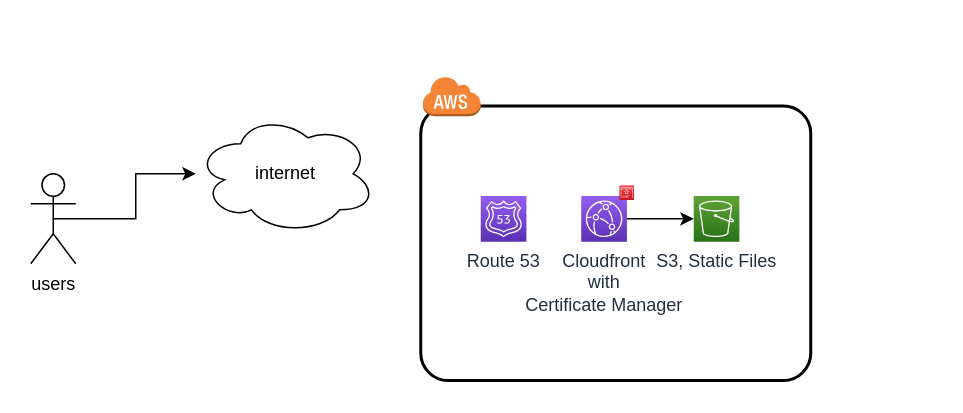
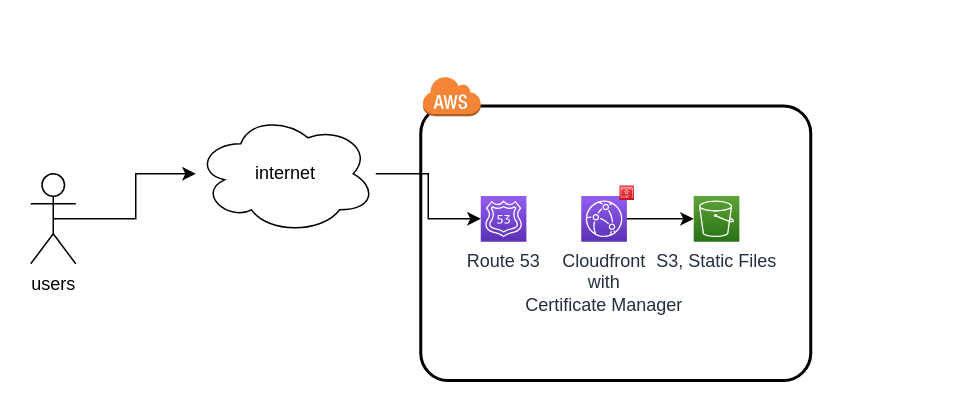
  <mxCell id="0" />
  <mxCell id="1" parent="0" />
  <mxCell id="2" style="edgeStyle=orthogonalEdgeStyle;rounded=0;orthogonalLoop=1;jettySize=auto;html=1;exitX=0.5;exitY=0.5;exitDx=0;exitDy=0;exitPerimeter=0;" edge="1" parent="1" source="3" target="5"><mxGeometry relative="1" as="geometry" /></mxCell>
  <mxCell id="3" value="users&lt;br&gt;" style="shape=umlActor;verticalLabelPosition=bottom;verticalAlign=top;html=1;outlineConnect=0;" vertex="1" parent="1"><mxGeometry x="20" y="115.21" width="30" height="60" as="geometry" /></mxCell>
+ <mxCell id="4" style="edgeStyle=orthogonalEdgeStyle;rounded=0;orthogonalLoop=1;jettySize=auto;html=1;" edge="1" parent="1" source="5" target="14"><mxGeometry relative="1" as="geometry" /></mxCell>
  <mxCell id="5" value="internet" style="ellipse;shape=cloud;whiteSpace=wrap;html=1;" vertex="1" parent="1"><mxGeometry x="130" y="75.21" width="120" height="80" as="geometry" /></mxCell>
  <mxCell id="6" value="" style="group" vertex="1" connectable="0" parent="1"><mxGeometry x="280" y="20" width="340" height="233" as="geometry" /></mxCell>
  <mxCell id="7" value="" style="rounded=1;arcSize=10;dashed=0;fillColor=none;gradientColor=none;strokeWidth=2;" vertex="1" parent="6"><mxGeometry y="50" width="260" height="183" as="geometry" /></mxCell>
  <mxCell id="8" value="" style="dashed=0;html=1;shape=mxgraph.aws3.cloud;fillColor=#F58536;gradientColor=none;dashed=0;" vertex="1" parent="6"><mxGeometry x="1.14" y="30" width="38.857" height="26.799" as="geometry" /></mxCell>
  <mxCell id="9" value="" style="group" vertex="1" connectable="0" parent="6"><mxGeometry x="39.997" y="102.914" width="179.341" height="44.292" as="geometry" /></mxCell>
  <mxCell id="10" value="S3, Static Files&lt;br&gt;" style="sketch=0;points=[[0,0,0],[0.25,0,0],[0.5,0,0],[0.75,0,0],[1,0,0],[0,1,0],[0.25,1,0],[0.5,1,0],[0.75,1,0],[1,1,0],[0,0.25,0],[0,0.5,0],[0,0.75,0],[1,0.25,0],[1,0.5,0],[1,0.75,0]];outlineConnect=0;fontColor=#232F3E;gradientColor=#60A337;gradientDirection=north;fillColor=#277116;strokeColor=#ffffff;dashed=0;verticalLabelPosition=bottom;verticalAlign=top;align=center;html=1;fontSize=12;fontStyle=0;aspect=fixed;shape=mxgraph.aws4.resourceIcon;resIcon=mxgraph.aws4.s3;" vertex="1" parent="9"><mxGeometry x="141.978" y="7.072" width="30.444" height="30.444" as="geometry" /></mxCell>
  <mxCell id="11" value="" style="group" vertex="1" connectable="0" parent="9"><mxGeometry x="74.725" width="33.626" height="33.498" as="geometry" /></mxCell>
  <mxCell id="12" value="Cloudfront &lt;br&gt;with &lt;br&gt;Certificate Manager" style="sketch=0;points=[[0,0,0],[0.25,0,0],[0.5,0,0],[0.75,0,0],[1,0,0],[0,1,0],[0.25,1,0],[0.5,1,0],[0.75,1,0],[1,1,0],[0,0.25,0],[0,0.5,0],[0,0.75,0],[1,0.25,0],[1,0.5,0],[1,0.75,0]];outlineConnect=0;fontColor=#232F3E;gradientColor=#945DF2;gradientDirection=north;fillColor=#5A30B5;strokeColor=#ffffff;dashed=0;verticalLabelPosition=bottom;verticalAlign=top;align=center;html=1;fontSize=12;fontStyle=0;aspect=fixed;shape=mxgraph.aws4.resourceIcon;resIcon=mxgraph.aws4.cloudfront;" vertex="1" parent="11"><mxGeometry x="-7.719" y="7.072" width="30.444" height="30.444" as="geometry" /></mxCell>
  <mxCell id="13" value="" style="sketch=0;points=[[0,0,0],[0.25,0,0],[0.5,0,0],[0.75,0,0],[1,0,0],[0,1,0],[0.25,1,0],[0.5,1,0],[0.75,1,0],[1,1,0],[0,0.25,0],[0,0.5,0],[0,0.75,0],[1,0.25,0],[1,0.5,0],[1,0.75,0]];outlineConnect=0;fontColor=#232F3E;gradientColor=#F54749;gradientDirection=north;fillColor=#C7131F;strokeColor=#ffffff;dashed=0;verticalLabelPosition=bottom;verticalAlign=top;align=center;html=1;fontSize=12;fontStyle=0;aspect=fixed;shape=mxgraph.aws4.resourceIcon;resIcon=mxgraph.aws4.certificate_manager_3;" vertex="1" parent="11"><mxGeometry x="17.698" width="9.734" height="9.734" as="geometry" /></mxCell>
  <mxCell id="14" value="Route 53&lt;br&gt;" style="sketch=0;points=[[0,0,0],[0.25,0,0],[0.5,0,0],[0.75,0,0],[1,0,0],[0,1,0],[0.25,1,0],[0.5,1,0],[0.75,1,0],[1,1,0],[0,0.25,0],[0,0.5,0],[0,0.75,0],[1,0.25,0],[1,0.5,0],[1,0.75,0]];outlineConnect=0;fontColor=#232F3E;gradientColor=#945DF2;gradientDirection=north;fillColor=#5A30B5;strokeColor=#ffffff;dashed=0;verticalLabelPosition=bottom;verticalAlign=top;align=center;html=1;fontSize=12;fontStyle=0;aspect=fixed;shape=mxgraph.aws4.resourceIcon;resIcon=mxgraph.aws4.route_53;" vertex="1" parent="9"><mxGeometry y="7.072" width="30.444" height="30.444" as="geometry" /></mxCell>
  <mxCell id="15" style="edgeStyle=orthogonalEdgeStyle;rounded=0;orthogonalLoop=1;jettySize=auto;html=1;entryX=0;entryY=0.5;entryDx=0;entryDy=0;entryPerimeter=0;" edge="1" parent="9" source="12" target="10"><mxGeometry relative="1" as="geometry" /></mxCell>
